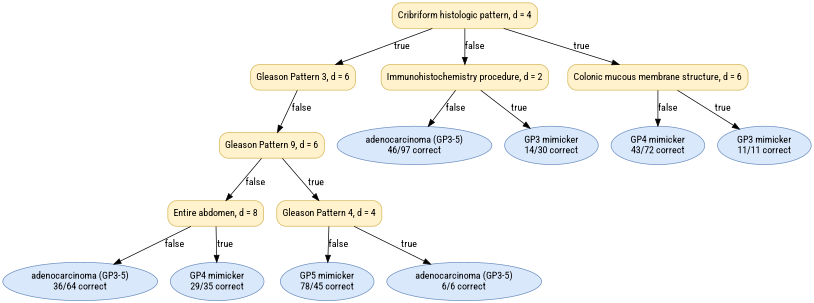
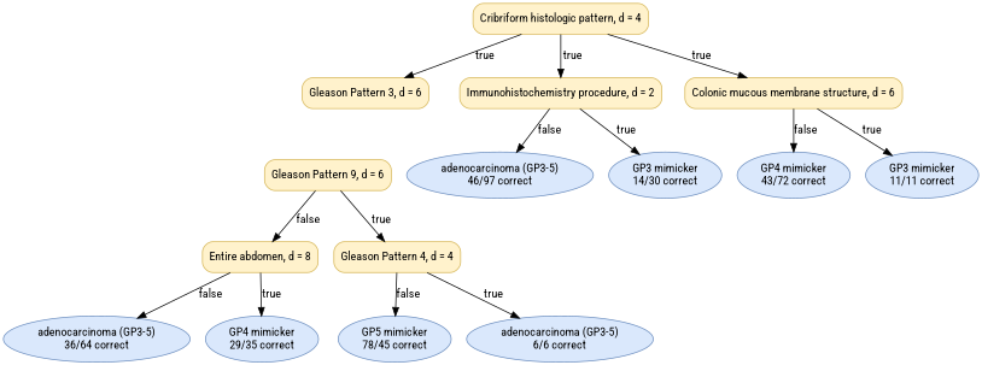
  digraph {
    fontname="Roboto Condensed"
    node [color="#6C8EBF" fillcolor="#DAE8FC" fontname="Roboto Condensed" shape=ellipse style="rounded,filled"]
    edge [fontname="Roboto Condensed"]
    n1 [color="#D6B656" fillcolor="#FFF2CC" label="Gleason Pattern 3, d = 6" shape=box]
    n2 [color="#D6B656" fillcolor="#FFF2CC" label="Gleason Pattern 9, d = 6" shape=box]
    n3 [color="#D6B656" fillcolor="#FFF2CC" label="Entire abdomen, d = 8" shape=box]
    n4 [color="#D6B656" fillcolor="#FFF2CC" label="Gleason Pattern 4, d = 4" shape=box]
    n5 [color="#D6B656" fillcolor="#FFF2CC" label="Cribriform histologic pattern, d = 4" shape=box]
    n6 [color="#D6B656" fillcolor="#FFF2CC" label="Immunohistochemistry procedure, d = 2" shape=box]
    n7 [color="#D6B656" fillcolor="#FFF2CC" label="Colonic mucous membrane structure, d = 6" shape=box]
    n8 [label=<adenocarcinoma (GP3-5)<br/>36/64 correct>]
    n9 [label=<GP4 mimicker<br/>29/35 correct>]
    n10 [label=<GP5 mimicker<br/>78/45 correct>]
    n11 [label=<adenocarcinoma (GP3-5)<br/>6/6 correct>]
    n12 [label=<adenocarcinoma (GP3-5)<br/>46/97 correct>]
    n13 [label=<GP3 mimicker<br/>14/30 correct>]
    n14 [label=<GP4 mimicker<br/>43/72 correct>]
    n15 [label=<GP3 mimicker<br/>11/11 correct>]
-   n1 -> n2 [label=false]
    n2 -> n3 [label=false]
    n2 -> n4 [label=true]
    n3 -> n8 [label=false]
    n3 -> n9 [label=true]
    n4 -> n10 [label=false]
    n4 -> n11 [label=true]
    n5 -> n1 [label=true]
-   n5 -> n6 [label=false]
+   n5 -> n6 [label=true]
    n5 -> n7 [label=true]
    n6 -> n12 [label=false]
    n6 -> n13 [label=true]
    n7 -> n14 [label=false]
    n7 -> n15 [label=true]
  }
